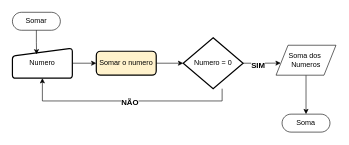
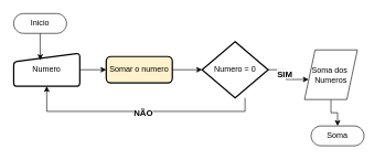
  <mxCell id="0" />
  <mxCell id="1" parent="0" />
- <mxCell id="2" value="Somar" style="html=1;dashed=0;whiteSpace=wrap;shape=mxgraph.dfd.start" vertex="1" parent="1"><mxGeometry x="20" y="20" width="80" height="30" as="geometry" /></mxCell>
+ <mxCell id="2" value="Inicio" style="html=1;dashed=0;whiteSpace=wrap;shape=mxgraph.dfd.start" vertex="1" parent="1"><mxGeometry x="20" y="20" width="80" height="30" as="geometry" /></mxCell>
  <mxCell id="3" value="Soma" style="html=1;dashed=0;whiteSpace=wrap;shape=mxgraph.dfd.start" vertex="1" parent="1"><mxGeometry x="470" y="190" width="80" height="30" as="geometry" /></mxCell>
  <mxCell id="4" style="edgeStyle=orthogonalEdgeStyle;rounded=0;orthogonalLoop=1;jettySize=auto;html=1;" edge="1" parent="1" source="5" target="7"><mxGeometry relative="1" as="geometry" /></mxCell>
  <mxCell id="5" value="Numero" style="html=1;strokeWidth=2;shape=manualInput;whiteSpace=wrap;rounded=1;size=13;arcSize=11;" vertex="1" parent="1"><mxGeometry x="20" y="80" width="100" height="50" as="geometry" /></mxCell>
  <mxCell id="6" style="edgeStyle=orthogonalEdgeStyle;rounded=0;orthogonalLoop=1;jettySize=auto;html=1;" edge="1" parent="1" source="7" target="10"><mxGeometry relative="1" as="geometry" /></mxCell>
  <mxCell id="7" value="Somar o numero" style="rounded=1;whiteSpace=wrap;html=1;absoluteArcSize=1;arcSize=14;strokeWidth=2;fillColor=#fff2cc;" vertex="1" parent="1"><mxGeometry x="160" y="85" width="100" height="40" as="geometry" /></mxCell>
  <mxCell id="8" style="edgeStyle=orthogonalEdgeStyle;rounded=0;orthogonalLoop=1;jettySize=auto;html=1;entryX=0.5;entryY=1;entryDx=0;entryDy=0;" edge="1" parent="1" source="10" target="5"><mxGeometry relative="1" as="geometry"><Array as="points"><mxPoint x="370" y="168" /><mxPoint x="70" y="168" /></Array></mxGeometry></mxCell>
  <mxCell id="9" value="&lt;b&gt;&lt;font style=&quot;font-size: 13px;&quot;&gt;NÃO&lt;/font&gt;&lt;/b&gt;" style="edgeLabel;html=1;align=center;verticalAlign=middle;resizable=0;points=[];" connectable="0" vertex="1" parent="8"><mxGeometry x="-0.024" y="2" relative="1" as="geometry"><mxPoint as="offset" /></mxGeometry></mxCell>
  <mxCell id="10" value="Numero = 0" style="strokeWidth=2;html=1;shape=mxgraph.flowchart.decision;whiteSpace=wrap;" vertex="1" parent="1"><mxGeometry x="305" y="62.5" width="100" height="85" as="geometry" /></mxCell>
  <mxCell id="11" style="edgeStyle=orthogonalEdgeStyle;rounded=0;orthogonalLoop=1;jettySize=auto;html=1;" edge="1" parent="1" source="12" target="3"><mxGeometry relative="1" as="geometry" /></mxCell>
- <mxCell id="12" value="Soma dos&amp;nbsp;&lt;div&gt;Numeros&lt;/div&gt;" style="shape=parallelogram;perimeter=parallelogramPerimeter;whiteSpace=wrap;html=1;dashed=0;" vertex="1" parent="1"><mxGeometry x="460" y="75" width="100" height="50" as="geometry" /></mxCell>
+ <mxCell id="12" value="Soma dos&amp;nbsp;&lt;div&gt;Numeros&lt;/div&gt;" style="shape=parallelogram;perimeter=parallelogramPerimeter;whiteSpace=wrap;html=1;dashed=0;" vertex="1" parent="1"><mxGeometry x="460" y="75" width="80" height="75" as="geometry" /></mxCell>
  <mxCell id="13" style="edgeStyle=orthogonalEdgeStyle;rounded=0;orthogonalLoop=1;jettySize=auto;html=1;entryX=0.077;entryY=0.596;entryDx=0;entryDy=0;entryPerimeter=0;" edge="1" parent="1" source="10" target="12"><mxGeometry relative="1" as="geometry" /></mxCell>
  <mxCell id="14" value="&lt;b&gt;&lt;font style=&quot;font-size: 13px;&quot;&gt;SIM&lt;/font&gt;&lt;/b&gt;" style="edgeLabel;html=1;align=center;verticalAlign=middle;resizable=0;points=[];" connectable="0" vertex="1" parent="13"><mxGeometry x="-0.165" y="-1" relative="1" as="geometry"><mxPoint x="-2" y="1" as="offset" /></mxGeometry></mxCell>
  <mxCell id="15" style="edgeStyle=orthogonalEdgeStyle;rounded=0;orthogonalLoop=1;jettySize=auto;html=1;entryX=0.403;entryY=0.203;entryDx=0;entryDy=0;entryPerimeter=0;" edge="1" parent="1" source="2" target="5"><mxGeometry relative="1" as="geometry" /></mxCell>
